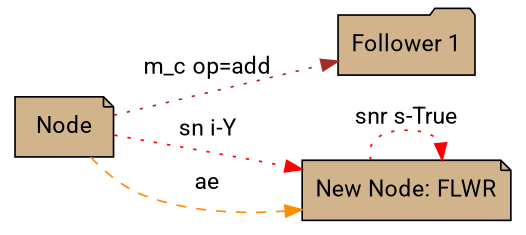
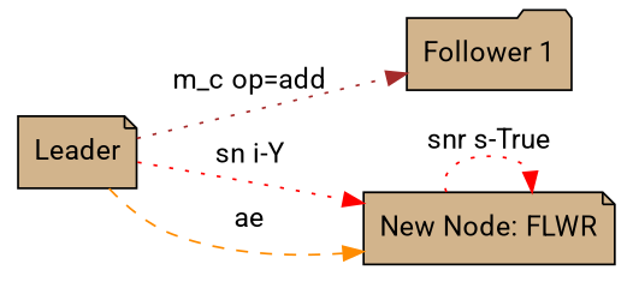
  digraph {
    fontname=Roboto
    rankdir=LR
    node [color=black fillcolor=tan fontname=Roboto shape=note style=filled]
    edge [color=red fontname=Roboto style=dotted]
-   n1 [label="Node"]
+   n1 [label=Leader]
    n2 [label="Follower 1" shape=folder]
    n3 [label="New Node: FLWR"]
    n1 -> n2 [color=brown label="m_c op=add"]
    n1 -> n3 [label="sn i-Y"]
    n1 -> n3 [color=darkorange label=ae style=dashed]
    n3 -> n3 [label="snr s-True"]
  }
